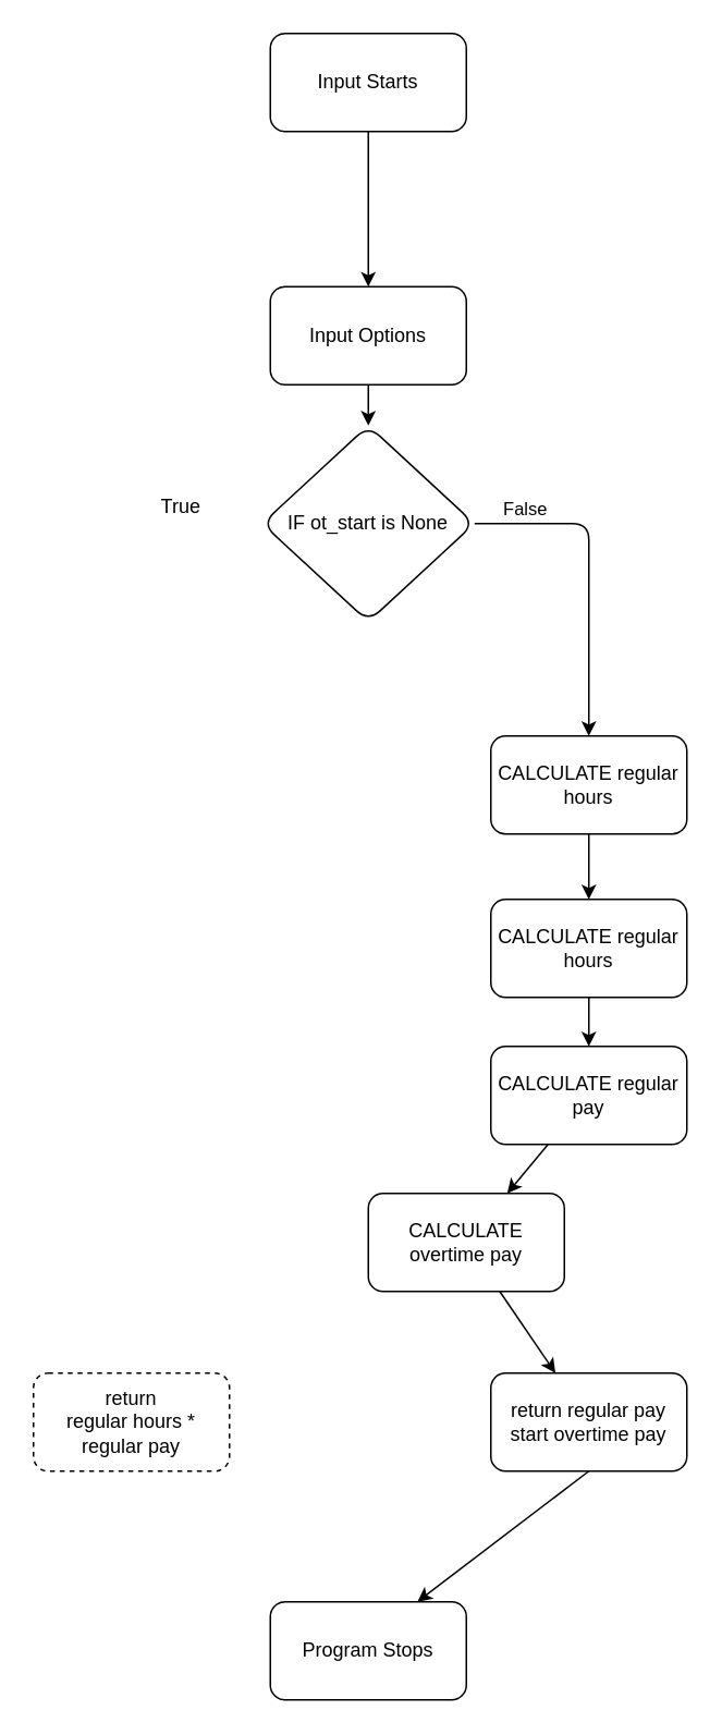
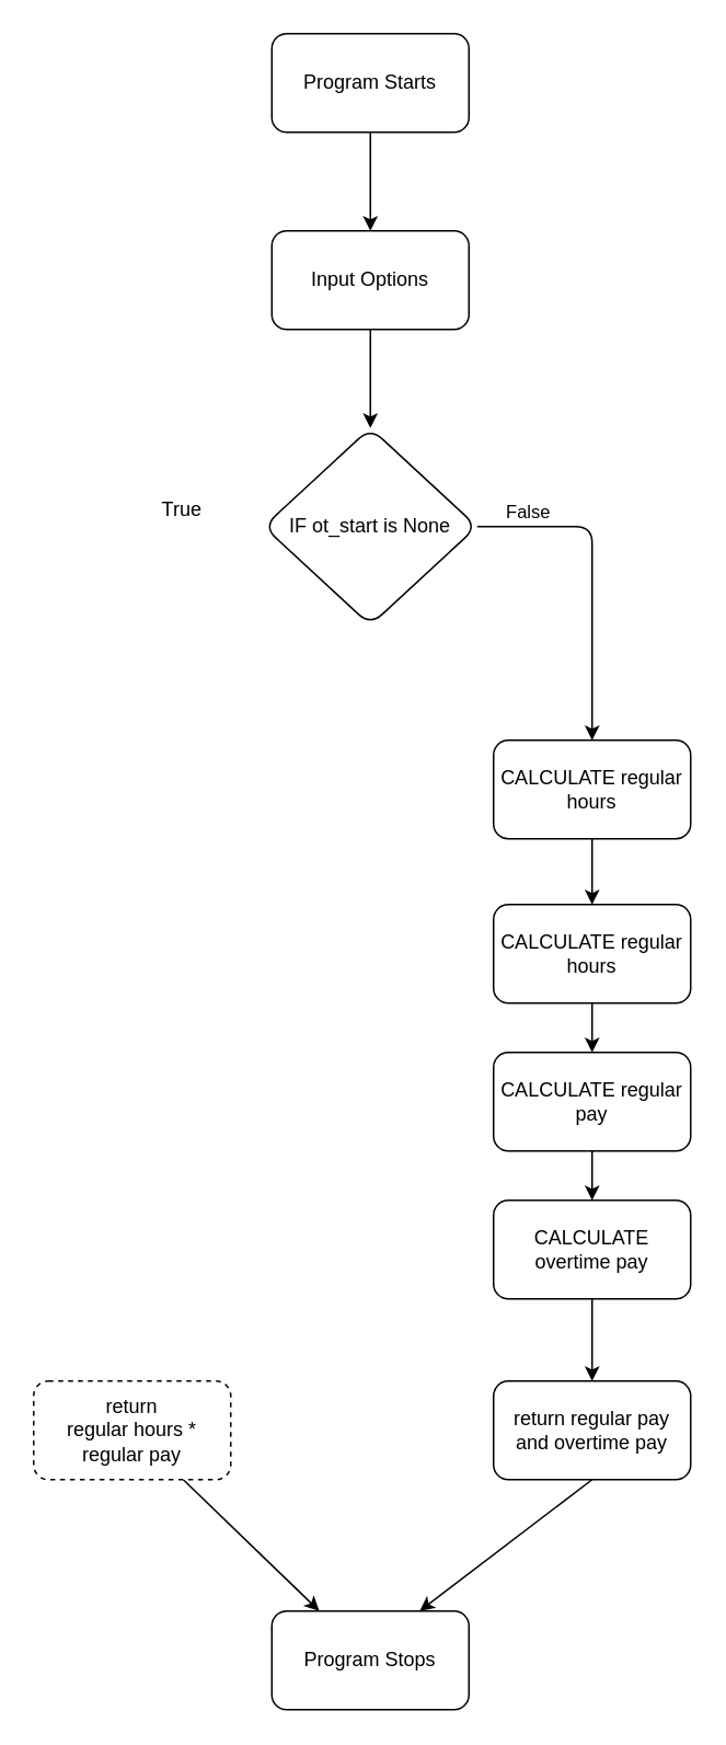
  <mxCell id="0" />
  <mxCell id="1" parent="0" />
  <mxCell id="2" value="" style="edgeStyle=none;html=1;" edge="1" parent="1" source="3" target="5"><mxGeometry relative="1" as="geometry" /></mxCell>
- <mxCell id="3" value="Input Starts" style="rounded=1;whiteSpace=wrap;html=1;" vertex="1" parent="1"><mxGeometry x="165" y="20" width="120" height="60" as="geometry" /></mxCell>
+ <mxCell id="3" value="Program Starts" style="rounded=1;whiteSpace=wrap;html=1;" vertex="1" parent="1"><mxGeometry x="165" y="20" width="120" height="60" as="geometry" /></mxCell>
  <mxCell id="4" value="" style="edgeStyle=none;html=1;" edge="1" parent="1" source="5" target="8"><mxGeometry relative="1" as="geometry" /></mxCell>
- <mxCell id="5" value="Input Options" style="whiteSpace=wrap;html=1;rounded=1;" vertex="1" parent="1"><mxGeometry x="165" y="175" width="120" height="60" as="geometry" /></mxCell>
+ <mxCell id="5" value="Input Options" style="whiteSpace=wrap;html=1;rounded=1;" vertex="1" parent="1"><mxGeometry x="165" y="140" width="120" height="60" as="geometry" /></mxCell>
  <mxCell id="6" value="" style="edgeStyle=none;html=1;entryX=0.5;entryY=0;entryDx=0;entryDy=0;" edge="1" parent="1" source="8" target="12"><mxGeometry relative="1" as="geometry"><mxPoint x="435" y="430" as="targetPoint" /><Array as="points"><mxPoint x="360" y="320" /></Array></mxGeometry></mxCell>
  <mxCell id="7" value="False" style="edgeLabel;html=1;align=center;verticalAlign=middle;resizable=0;points=[];" vertex="1" connectable="0" parent="6"><mxGeometry x="-0.55" y="4" relative="1" as="geometry"><mxPoint x="-15" y="-6" as="offset" /></mxGeometry></mxCell>
  <mxCell id="8" value="IF ot_start is None" style="rhombus;whiteSpace=wrap;html=1;rounded=1;" vertex="1" parent="1"><mxGeometry x="160" y="260" width="130" height="120" as="geometry" /></mxCell>
+ <mxCell id="9" value="" style="edgeStyle=none;html=1;" edge="1" parent="1" source="10" target="22"><mxGeometry relative="1" as="geometry" /></mxCell>
  <mxCell id="10" value="return &lt;br&gt;regular hours * regular pay" style="whiteSpace=wrap;html=1;rounded=1;dashed=1;" vertex="1" parent="1"><mxGeometry x="20" y="840" width="120" height="60" as="geometry" /></mxCell>
  <mxCell id="11" value="" style="edgeStyle=none;html=1;" edge="1" parent="1" source="12" target="15"><mxGeometry relative="1" as="geometry" /></mxCell>
  <mxCell id="12" value="CALCULATE regular hours" style="whiteSpace=wrap;html=1;rounded=1;" vertex="1" parent="1"><mxGeometry x="300" y="450" width="120" height="60" as="geometry" /></mxCell>
  <mxCell id="13" value="True" style="text;html=1;align=center;verticalAlign=middle;resizable=0;points=[];autosize=1;strokeColor=none;fillColor=none;" vertex="1" parent="1"><mxGeometry x="90" y="300" width="40" height="20" as="geometry" /></mxCell>
  <mxCell id="14" value="" style="edgeStyle=none;html=1;" edge="1" parent="1" source="15" target="17"><mxGeometry relative="1" as="geometry" /></mxCell>
  <mxCell id="15" value="CALCULATE regular hours" style="whiteSpace=wrap;html=1;rounded=1;" vertex="1" parent="1"><mxGeometry x="300" y="550" width="120" height="60" as="geometry" /></mxCell>
  <mxCell id="16" value="" style="edgeStyle=none;html=1;" edge="1" parent="1" source="17" target="19"><mxGeometry relative="1" as="geometry" /></mxCell>
  <mxCell id="17" value="CALCULATE regular pay" style="whiteSpace=wrap;html=1;rounded=1;" vertex="1" parent="1"><mxGeometry x="300" y="640" width="120" height="60" as="geometry" /></mxCell>
  <mxCell id="18" value="" style="edgeStyle=none;html=1;" edge="1" parent="1" source="19" target="21"><mxGeometry relative="1" as="geometry" /></mxCell>
- <mxCell id="19" value="CALCULATE overtime pay" style="whiteSpace=wrap;html=1;rounded=1;" vertex="1" parent="1"><mxGeometry x="225" y="730" width="120" height="60" as="geometry" /></mxCell>
+ <mxCell id="19" value="CALCULATE overtime pay" style="whiteSpace=wrap;html=1;rounded=1;" vertex="1" parent="1"><mxGeometry x="300" y="730" width="120" height="60" as="geometry" /></mxCell>
  <mxCell id="20" style="edgeStyle=none;html=1;exitX=0.5;exitY=1;exitDx=0;exitDy=0;entryX=0.75;entryY=0;entryDx=0;entryDy=0;" edge="1" parent="1" source="21" target="22"><mxGeometry relative="1" as="geometry" /></mxCell>
- <mxCell id="21" value="return regular pay start overtime pay" style="whiteSpace=wrap;html=1;rounded=1;" vertex="1" parent="1"><mxGeometry x="300" y="840" width="120" height="60" as="geometry" /></mxCell>
+ <mxCell id="21" value="return regular pay and overtime pay" style="whiteSpace=wrap;html=1;rounded=1;" vertex="1" parent="1"><mxGeometry x="300" y="840" width="120" height="60" as="geometry" /></mxCell>
  <mxCell id="22" value="Program Stops" style="whiteSpace=wrap;html=1;rounded=1;" vertex="1" parent="1"><mxGeometry x="165" y="980" width="120" height="60" as="geometry" /></mxCell>
